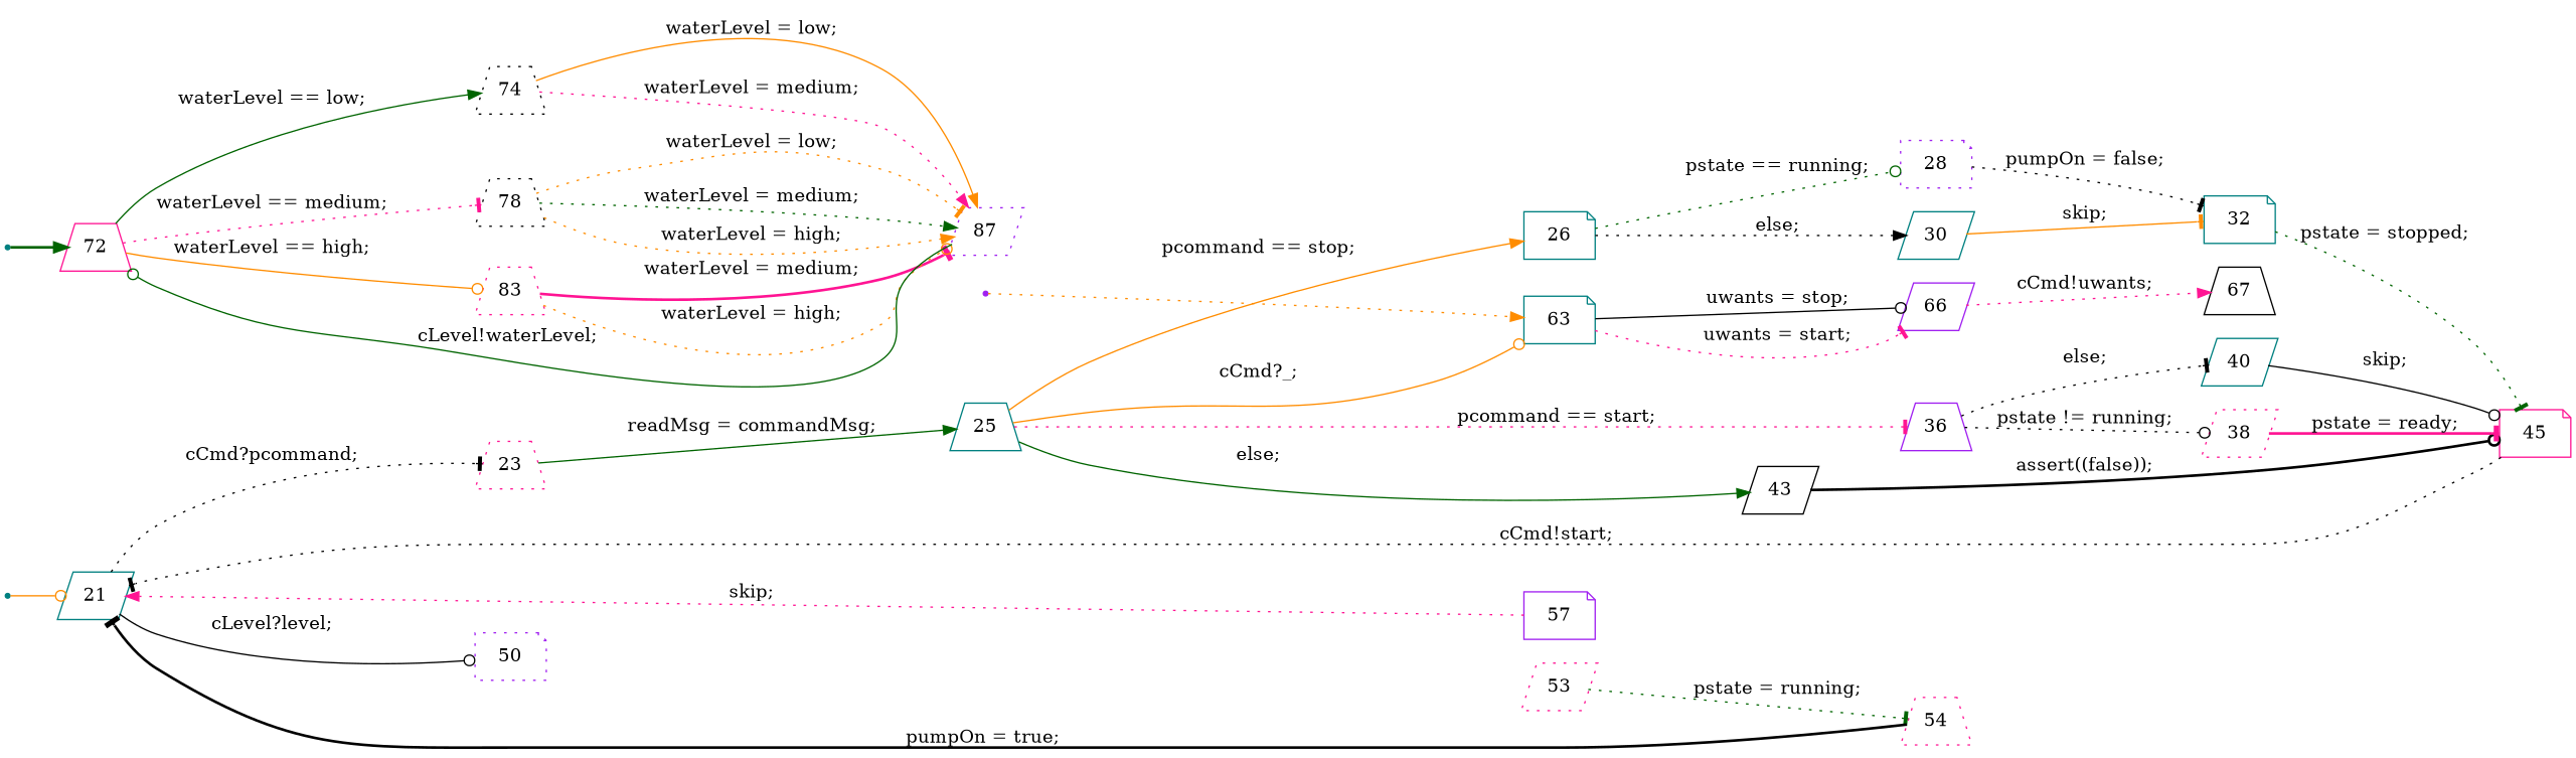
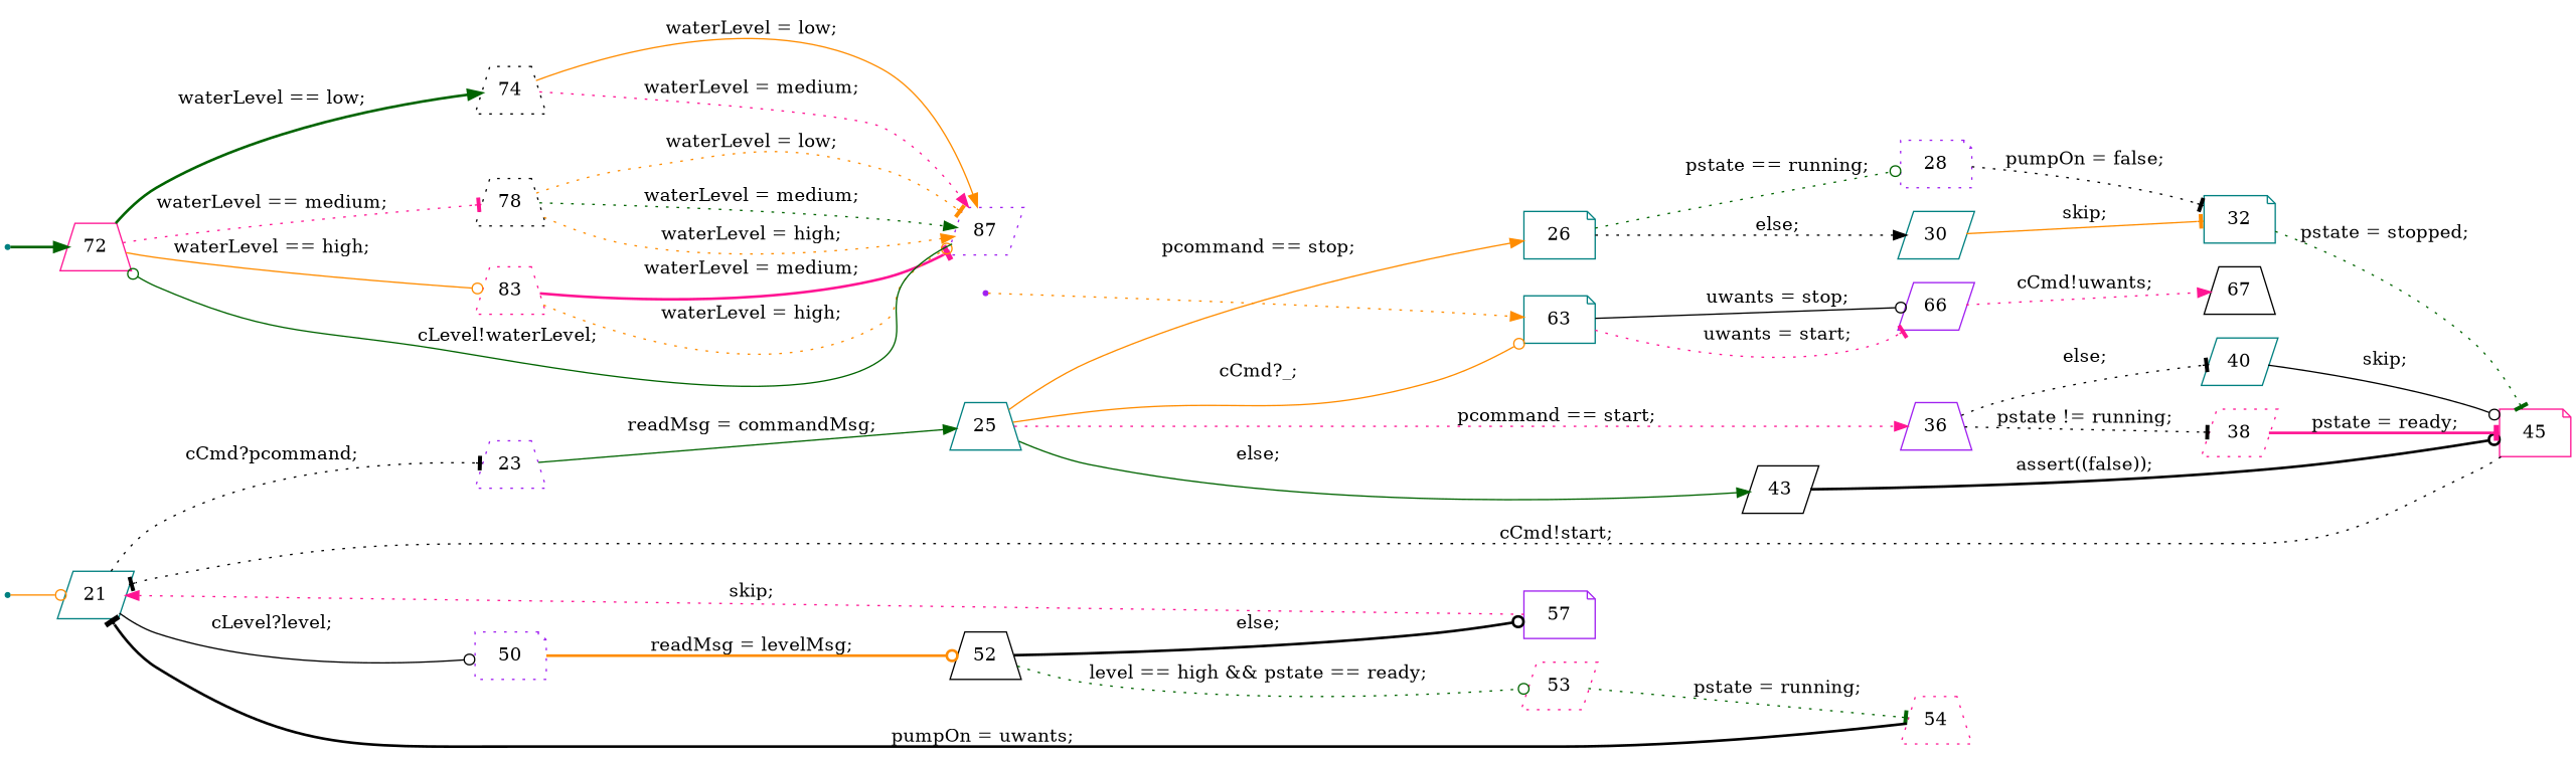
  digraph {
    rankdir=LR
    node [color=teal fixedsize=true shape=trapezium]
    edge [arrowhead=tee color=black style=dotted]
    n1 [label=21 shape=parallelogram]
-   n2 [color=deeppink label=23 style=dotted]
+   n2 [color=purple label=23 style=dotted]
    n3 [color=purple label=50 shape=note style=dotted]
    n4 [label=25]
+   n5 [color=black label=52]
    s94457514602608 [shape=point fixedsize=""]
    n7 [label=63 shape=note]
    n8 [color=purple label=66 shape=parallelogram]
    n9 [color=black label=67]
    s94457514607904 [color=purple shape=point fixedsize=""]
    n11 [color=deeppink label=72]
    n12 [color=black label=74 style=dotted]
    n13 [color=black label=78 style=dotted]
    n14 [color=deeppink label=83 style=dotted]
    n15 [color=purple label=87 shape=parallelogram style=dotted]
    s94457514610096 [shape=point fixedsize=""]
    n17 [label=26 shape=note]
    n18 [color=purple label=36]
    n19 [color=black label=43 shape=parallelogram]
    n20 [color=purple label=28 shape=note style=dotted]
    n21 [label=30 shape=parallelogram]
    n22 [color=deeppink label=38 shape=parallelogram style=dotted]
    n23 [label=40 shape=parallelogram]
    n24 [color=deeppink label=45 shape=note]
    n25 [label=32 shape=note]
    n26 [color=deeppink label=53 shape=parallelogram style=dotted]
    n27 [color=purple label=57 shape=note]
    n28 [color=deeppink label=54 style=dotted]
    n1 -> n2 [label="cCmd?pcommand; "]
    n1 -> n3 [arrowhead=odot label="cLevel?level; " style=solid]
    n2 -> n4 [arrowhead=normal color=darkgreen label="readMsg = commandMsg; " style=solid]
+   n3 -> n5 [arrowhead=odot color=darkorange label="readMsg = levelMsg; " style=bold]
    n4 -> n7 [arrowhead=odot color=darkorange label="cCmd?_; " style=solid]
    n4 -> n17 [arrowhead=normal color=darkorange label="pcommand == stop; " style=solid]
-   n4 -> n18 [color=deeppink label="pcommand == start; "]
+   n4 -> n18 [arrowhead=normal color=deeppink label="pcommand == start; "]
    n4 -> n19 [arrowhead=normal color=darkgreen label="else; " style=solid]
+   n5 -> n26 [arrowhead=odot color=darkgreen label="level == high && pstate == ready; "]
+   n5 -> n27 [arrowhead=odot label="else; " style=bold]
    s94457514602608 -> n1 [arrowhead=odot color=darkorange style=solid]
    n7 -> n8 [color=deeppink label="uwants = start; "]
    n7 -> n8 [arrowhead=odot label="uwants = stop; " style=solid]
    n8 -> n9 [arrowhead=normal color=deeppink label="cCmd!uwants; "]
    s94457514607904 -> n7 [arrowhead=normal color=darkorange]
-   n11 -> n12 [arrowhead=normal color=darkgreen label="waterLevel == low; " style=solid]
+   n11 -> n12 [arrowhead=normal color=darkgreen label="waterLevel == low; " style=bold]
    n11 -> n13 [color=deeppink label="waterLevel == medium; "]
    n11 -> n14 [arrowhead=odot color=darkorange label="waterLevel == high; " style=solid]
    n12 -> n15 [arrowhead=normal color=darkorange label="waterLevel = low; " style=solid]
    n12 -> n15 [arrowhead=normal color=deeppink label="waterLevel = medium; "]
    n13 -> n15 [color=darkorange label="waterLevel = low; "]
    n13 -> n15 [arrowhead=normal color=darkgreen label="waterLevel = medium; "]
    n13 -> n15 [arrowhead=normal color=darkorange label="waterLevel = high; "]
    n14 -> n15 [color=deeppink label="waterLevel = medium; " style=bold]
    n14 -> n15 [arrowhead=odot color=darkorange label="waterLevel = high; "]
    n15 -> n11 [arrowhead=odot color=darkgreen label="cLevel!waterLevel; " style=solid]
    s94457514610096 -> n11 [arrowhead=normal color=darkgreen style=bold]
    n17 -> n20 [arrowhead=odot color=darkgreen label="pstate == running; "]
    n17 -> n21 [arrowhead=normal label="else; "]
-   n18 -> n22 [arrowhead=odot label="pstate != running; "]
+   n18 -> n22 [label="pstate != running; "]
    n18 -> n23 [label="else; "]
    n19 -> n24 [arrowhead=odot label="assert((false)); " style=bold]
    n20 -> n25 [label="pumpOn = false; "]
    n21 -> n25 [color=darkorange label="skip; " style=solid]
    n22 -> n24 [color=deeppink label="pstate = ready; " style=bold]
    n23 -> n24 [arrowhead=odot label="skip; " style=solid]
    n24 -> n1 [label="cCmd!start; "]
    n25 -> n24 [color=darkgreen label="pstate = stopped; "]
    n26 -> n28 [color=darkgreen label="pstate = running; "]
    n27 -> n1 [arrowhead=normal color=deeppink label="skip; "]
-   n28 -> n1 [label="pumpOn = true; " style=bold]
+   n28 -> n1 [label="pumpOn = uwants; " style=bold]
  }
